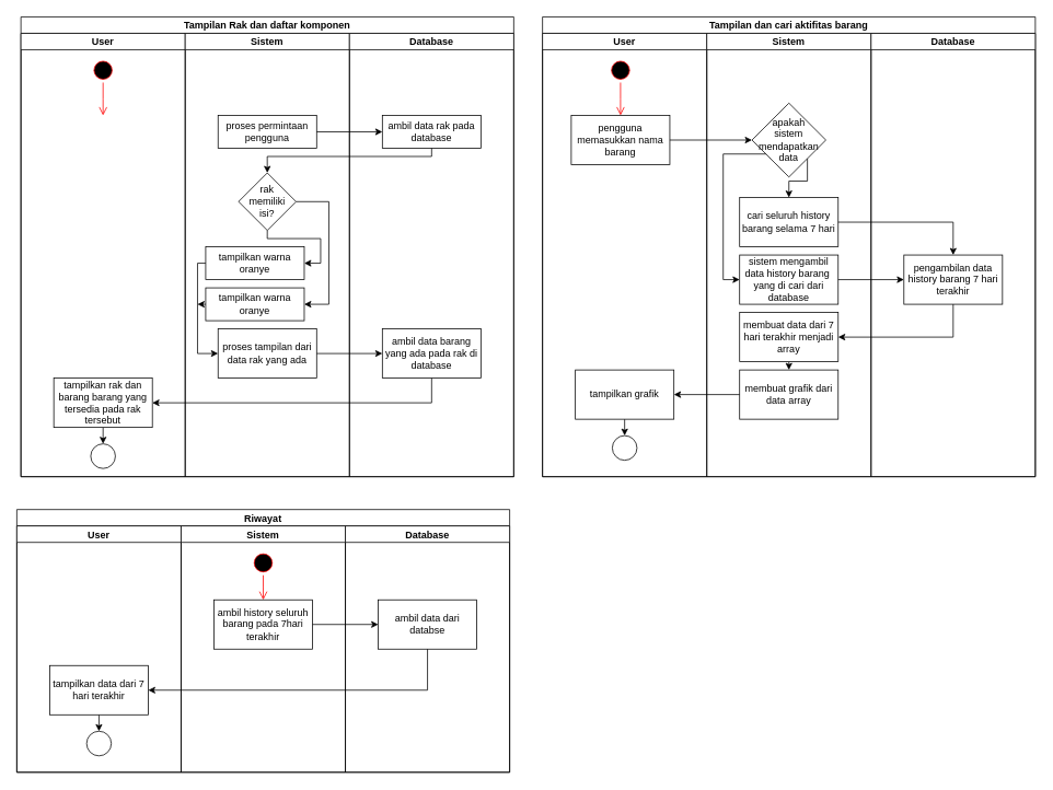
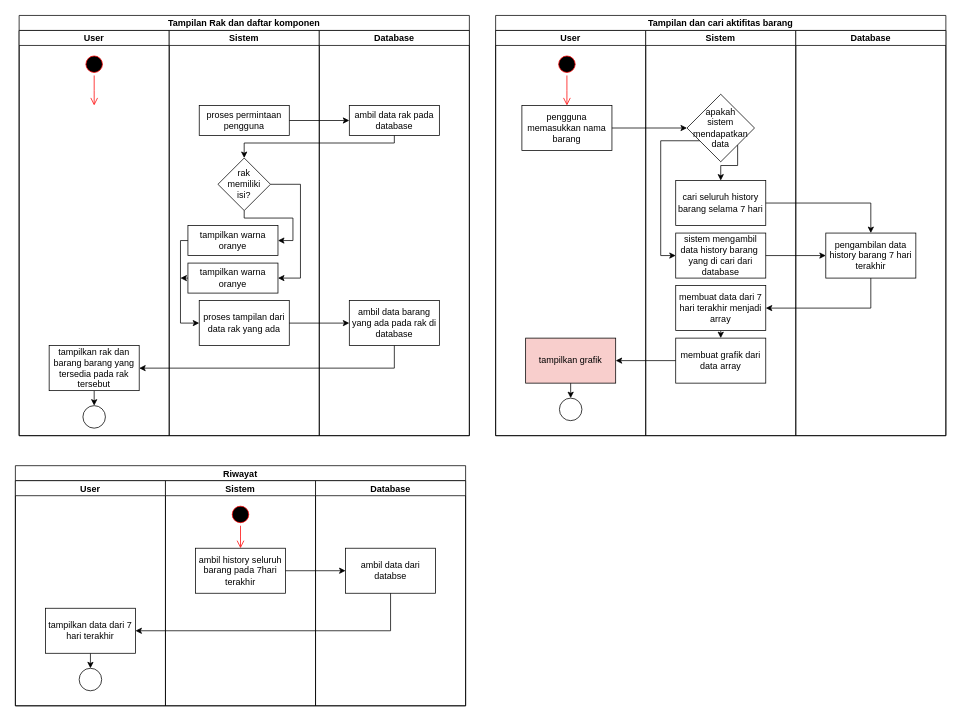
  <mxCell id="0" />
  <mxCell id="1" parent="0" />
  <mxCell id="2" value="Tampilan Rak dan daftar komponen" style="swimlane;childLayout=stackLayout;resizeParent=1;resizeParentMax=0;startSize=20;" parent="1" vertex="1"><mxGeometry x="25" y="20" width="600" height="560" as="geometry" /></mxCell>
  <mxCell id="3" value="User" style="swimlane;startSize=20;" parent="2" vertex="1"><mxGeometry y="20" width="200" height="540" as="geometry" /></mxCell>
  <mxCell id="4" value="" style="edgeStyle=orthogonalEdgeStyle;html=1;verticalAlign=bottom;endArrow=open;endSize=8;strokeColor=#ff0000;rounded=0;" parent="3" source="5" edge="1"><mxGeometry relative="1" as="geometry"><mxPoint x="100" y="100" as="targetPoint" /></mxGeometry></mxCell>
  <mxCell id="5" value="" style="ellipse;html=1;shape=startState;fillColor=#000000;strokeColor=#ff0000;" parent="3" vertex="1"><mxGeometry x="85" y="30" width="30" height="30" as="geometry" /></mxCell>
  <mxCell id="6" style="edgeStyle=orthogonalEdgeStyle;rounded=0;orthogonalLoop=1;jettySize=auto;html=1;exitX=0.5;exitY=1;exitDx=0;exitDy=0;entryX=0.5;entryY=0;entryDx=0;entryDy=0;" parent="3" source="7" target="8" edge="1"><mxGeometry relative="1" as="geometry" /></mxCell>
  <mxCell id="7" value="tampilkan rak dan barang barang yang tersedia pada rak tersebut" style="rounded=0;whiteSpace=wrap;html=1;sketch=0;" parent="3" vertex="1"><mxGeometry x="40" y="420" width="120" height="60" as="geometry" /></mxCell>
  <mxCell id="8" value="" style="ellipse;whiteSpace=wrap;html=1;aspect=fixed;rounded=0;sketch=0;" parent="3" vertex="1"><mxGeometry x="85" y="500" width="30" height="30" as="geometry" /></mxCell>
  <mxCell id="9" value="Sistem" style="swimlane;startSize=20;" parent="2" vertex="1"><mxGeometry x="200" y="20" width="200" height="540" as="geometry" /></mxCell>
  <mxCell id="10" value="proses permintaan pengguna" style="rounded=0;whiteSpace=wrap;html=1;" parent="9" vertex="1"><mxGeometry x="40" y="100" width="120" height="40" as="geometry" /></mxCell>
  <mxCell id="11" value="proses tampilan dari data rak yang ada" style="rounded=0;whiteSpace=wrap;html=1;" parent="9" vertex="1"><mxGeometry x="40" y="360" width="120" height="60" as="geometry" /></mxCell>
  <mxCell id="12" style="edgeStyle=orthogonalEdgeStyle;rounded=0;orthogonalLoop=1;jettySize=auto;html=1;exitX=0.5;exitY=1;exitDx=0;exitDy=0;entryX=1;entryY=0.5;entryDx=0;entryDy=0;" parent="9" source="14" target="16" edge="1"><mxGeometry relative="1" as="geometry"><Array as="points"><mxPoint x="99.94" y="250" /><mxPoint x="164.94" y="250" /><mxPoint x="164.94" y="280" /></Array></mxGeometry></mxCell>
  <mxCell id="13" style="edgeStyle=orthogonalEdgeStyle;rounded=0;orthogonalLoop=1;jettySize=auto;html=1;exitX=1;exitY=0.5;exitDx=0;exitDy=0;entryX=1;entryY=0.5;entryDx=0;entryDy=0;" parent="9" source="14" target="17" edge="1"><mxGeometry relative="1" as="geometry"><Array as="points"><mxPoint x="174.94" y="205" /><mxPoint x="174.94" y="330" /></Array></mxGeometry></mxCell>
  <mxCell id="14" value="rak memiliki isi?" style="rhombus;whiteSpace=wrap;html=1;rounded=0;sketch=0;spacing=5;" parent="9" vertex="1"><mxGeometry x="64.94" y="170" width="70" height="70" as="geometry" /></mxCell>
  <mxCell id="15" style="edgeStyle=orthogonalEdgeStyle;rounded=0;orthogonalLoop=1;jettySize=auto;html=1;exitX=0;exitY=0.5;exitDx=0;exitDy=0;entryX=0;entryY=0.5;entryDx=0;entryDy=0;" parent="9" source="16" target="11" edge="1"><mxGeometry relative="1" as="geometry"><Array as="points"><mxPoint x="15" y="280" /><mxPoint x="15" y="390" /></Array></mxGeometry></mxCell>
  <mxCell id="16" value="tampilkan warna oranye" style="rounded=0;whiteSpace=wrap;html=1;" parent="9" vertex="1"><mxGeometry x="24.94" y="260" width="120" height="40" as="geometry" /></mxCell>
  <mxCell id="17" value="tampilkan warna oranye" style="rounded=0;whiteSpace=wrap;html=1;" parent="9" vertex="1"><mxGeometry x="24.94" y="310" width="120" height="40" as="geometry" /></mxCell>
  <mxCell id="18" value="Database" style="swimlane;startSize=20;" parent="2" vertex="1"><mxGeometry x="400" y="20" width="200" height="540" as="geometry" /></mxCell>
  <mxCell id="19" value="ambil data rak pada database" style="rounded=0;whiteSpace=wrap;html=1;" parent="18" vertex="1"><mxGeometry x="40" y="100" width="120" height="40" as="geometry" /></mxCell>
  <mxCell id="20" value="ambil data barang yang ada pada rak di database" style="rounded=0;whiteSpace=wrap;html=1;sketch=0;" parent="18" vertex="1"><mxGeometry x="40" y="360" width="120" height="60" as="geometry" /></mxCell>
  <mxCell id="21" style="edgeStyle=orthogonalEdgeStyle;rounded=0;orthogonalLoop=1;jettySize=auto;html=1;exitX=1;exitY=0.5;exitDx=0;exitDy=0;entryX=0;entryY=0.5;entryDx=0;entryDy=0;" parent="2" source="10" target="19" edge="1"><mxGeometry relative="1" as="geometry" /></mxCell>
  <mxCell id="22" style="edgeStyle=orthogonalEdgeStyle;rounded=0;orthogonalLoop=1;jettySize=auto;html=1;exitX=0.5;exitY=1;exitDx=0;exitDy=0;entryX=0.5;entryY=0;entryDx=0;entryDy=0;" parent="2" source="19" target="14" edge="1"><mxGeometry relative="1" as="geometry"><Array as="points"><mxPoint x="500" y="170" /><mxPoint x="300" y="170" /></Array></mxGeometry></mxCell>
  <mxCell id="23" style="edgeStyle=orthogonalEdgeStyle;rounded=0;orthogonalLoop=1;jettySize=auto;html=1;exitX=1;exitY=0.5;exitDx=0;exitDy=0;entryX=0;entryY=0.5;entryDx=0;entryDy=0;" parent="2" source="11" target="20" edge="1"><mxGeometry relative="1" as="geometry" /></mxCell>
  <mxCell id="24" style="edgeStyle=orthogonalEdgeStyle;rounded=0;orthogonalLoop=1;jettySize=auto;html=1;exitX=0.5;exitY=1;exitDx=0;exitDy=0;entryX=1;entryY=0.5;entryDx=0;entryDy=0;" parent="2" source="20" target="7" edge="1"><mxGeometry relative="1" as="geometry" /></mxCell>
  <mxCell id="25" style="edgeStyle=orthogonalEdgeStyle;rounded=0;orthogonalLoop=1;jettySize=auto;html=1;exitX=0;exitY=0.5;exitDx=0;exitDy=0;" parent="1" source="17" edge="1"><mxGeometry relative="1" as="geometry"><mxPoint x="240" y="369.471" as="targetPoint" /></mxGeometry></mxCell>
  <mxCell id="26" value="Tampilan dan cari aktifitas barang" style="swimlane;childLayout=stackLayout;resizeParent=1;resizeParentMax=0;startSize=20;rounded=0;sketch=0;" parent="1" vertex="1"><mxGeometry x="660" y="20" width="600" height="560" as="geometry" /></mxCell>
  <mxCell id="27" value="User" style="swimlane;startSize=20;rounded=0;sketch=0;" parent="26" vertex="1"><mxGeometry y="20" width="200" height="540" as="geometry" /></mxCell>
  <mxCell id="28" value="" style="edgeStyle=orthogonalEdgeStyle;html=1;verticalAlign=bottom;endArrow=open;endSize=8;strokeColor=#ff0000;rounded=0;" parent="27" source="29" edge="1"><mxGeometry relative="1" as="geometry"><mxPoint x="95" y="100.0" as="targetPoint" /></mxGeometry></mxCell>
  <mxCell id="29" value="" style="ellipse;html=1;shape=startState;fillColor=#000000;strokeColor=#ff0000;" parent="27" vertex="1"><mxGeometry x="80" y="30" width="30" height="30" as="geometry" /></mxCell>
  <mxCell id="30" value="pengguna memasukkan nama barang" style="rounded=0;whiteSpace=wrap;html=1;sketch=0;" parent="27" vertex="1"><mxGeometry x="35" y="100" width="120" height="60" as="geometry" /></mxCell>
  <mxCell id="31" style="edgeStyle=orthogonalEdgeStyle;rounded=0;orthogonalLoop=1;jettySize=auto;html=1;exitX=0.5;exitY=1;exitDx=0;exitDy=0;entryX=0.5;entryY=0;entryDx=0;entryDy=0;" parent="27" source="32" target="33" edge="1"><mxGeometry relative="1" as="geometry" /></mxCell>
- <mxCell id="32" value="tampilkan grafik" style="rounded=0;whiteSpace=wrap;html=1;sketch=0;" parent="27" vertex="1"><mxGeometry x="40" y="410" width="120" height="60" as="geometry" /></mxCell>
+ <mxCell id="32" value="tampilkan grafik" style="rounded=0;whiteSpace=wrap;html=1;sketch=0;fillColor=#f8cecc;" parent="27" vertex="1"><mxGeometry x="40" y="410" width="120" height="60" as="geometry" /></mxCell>
  <mxCell id="33" value="" style="ellipse;whiteSpace=wrap;html=1;aspect=fixed;rounded=0;sketch=0;" parent="27" vertex="1"><mxGeometry x="85" y="490" width="30" height="30" as="geometry" /></mxCell>
  <mxCell id="34" value="Sistem" style="swimlane;startSize=20;rounded=0;sketch=0;" parent="26" vertex="1"><mxGeometry x="200" y="20" width="200" height="540" as="geometry" /></mxCell>
  <mxCell id="35" value="sistem mengambil data history barang&amp;nbsp; yang di cari dari database" style="rounded=0;whiteSpace=wrap;html=1;sketch=0;" parent="34" vertex="1"><mxGeometry x="40" y="270" width="120" height="60" as="geometry" /></mxCell>
  <mxCell id="36" style="edgeStyle=orthogonalEdgeStyle;rounded=0;orthogonalLoop=1;jettySize=auto;html=1;exitX=0.5;exitY=1;exitDx=0;exitDy=0;entryX=0.5;entryY=0;entryDx=0;entryDy=0;" parent="34" source="37" target="38" edge="1"><mxGeometry relative="1" as="geometry" /></mxCell>
  <mxCell id="37" value="membuat data dari 7 hari terakhir menjadi array" style="rounded=0;whiteSpace=wrap;html=1;sketch=0;" parent="34" vertex="1"><mxGeometry x="40" y="340" width="120" height="60" as="geometry" /></mxCell>
  <mxCell id="38" value="membuat grafik dari data array" style="rounded=0;whiteSpace=wrap;html=1;sketch=0;" parent="34" vertex="1"><mxGeometry x="40" y="410" width="120" height="60" as="geometry" /></mxCell>
  <mxCell id="39" style="edgeStyle=orthogonalEdgeStyle;rounded=0;orthogonalLoop=1;jettySize=auto;html=1;exitX=0;exitY=1;exitDx=0;exitDy=0;entryX=0;entryY=0.5;entryDx=0;entryDy=0;" parent="34" source="41" target="35" edge="1"><mxGeometry relative="1" as="geometry"><Array as="points"><mxPoint x="77" y="147" /><mxPoint x="20" y="147" /><mxPoint x="20" y="300" /></Array></mxGeometry></mxCell>
  <mxCell id="40" style="edgeStyle=orthogonalEdgeStyle;rounded=0;orthogonalLoop=1;jettySize=auto;html=1;exitX=1;exitY=1;exitDx=0;exitDy=0;entryX=0.5;entryY=0;entryDx=0;entryDy=0;" parent="34" source="41" target="42" edge="1"><mxGeometry relative="1" as="geometry"><Array as="points"><mxPoint x="123" y="180" /><mxPoint x="100" y="180" /></Array></mxGeometry></mxCell>
  <mxCell id="41" value="apakah sistem mendapatkan data" style="rhombus;whiteSpace=wrap;html=1;rounded=0;sketch=0;spacing=8;" parent="34" vertex="1"><mxGeometry x="55" y="85" width="90" height="90" as="geometry" /></mxCell>
  <mxCell id="42" value="cari seluruh history barang selama 7 hari" style="rounded=0;whiteSpace=wrap;html=1;sketch=0;" parent="34" vertex="1"><mxGeometry x="40" y="200" width="120" height="60" as="geometry" /></mxCell>
  <mxCell id="43" value="Database" style="swimlane;startSize=20;rounded=0;sketch=0;" parent="26" vertex="1"><mxGeometry x="400" y="20" width="200" height="540" as="geometry" /></mxCell>
  <mxCell id="44" value="pengambilan data history barang 7 hari terakhir" style="rounded=0;whiteSpace=wrap;html=1;sketch=0;" parent="43" vertex="1"><mxGeometry x="40" y="270" width="120" height="60" as="geometry" /></mxCell>
  <mxCell id="45" style="edgeStyle=orthogonalEdgeStyle;rounded=0;orthogonalLoop=1;jettySize=auto;html=1;exitX=1;exitY=0.5;exitDx=0;exitDy=0;entryX=0;entryY=0.5;entryDx=0;entryDy=0;" parent="26" source="35" target="44" edge="1"><mxGeometry relative="1" as="geometry" /></mxCell>
  <mxCell id="46" style="edgeStyle=orthogonalEdgeStyle;rounded=0;orthogonalLoop=1;jettySize=auto;html=1;exitX=0.5;exitY=1;exitDx=0;exitDy=0;entryX=1;entryY=0.5;entryDx=0;entryDy=0;" parent="26" source="44" target="37" edge="1"><mxGeometry relative="1" as="geometry" /></mxCell>
  <mxCell id="47" style="edgeStyle=orthogonalEdgeStyle;rounded=0;orthogonalLoop=1;jettySize=auto;html=1;exitX=0;exitY=0.5;exitDx=0;exitDy=0;entryX=1;entryY=0.5;entryDx=0;entryDy=0;" parent="26" source="38" target="32" edge="1"><mxGeometry relative="1" as="geometry" /></mxCell>
  <mxCell id="48" style="edgeStyle=orthogonalEdgeStyle;rounded=0;orthogonalLoop=1;jettySize=auto;html=1;exitX=1;exitY=0.5;exitDx=0;exitDy=0;" parent="26" source="42" target="44" edge="1"><mxGeometry relative="1" as="geometry" /></mxCell>
  <mxCell id="49" style="edgeStyle=orthogonalEdgeStyle;rounded=0;orthogonalLoop=1;jettySize=auto;html=1;exitX=1;exitY=0.5;exitDx=0;exitDy=0;entryX=0;entryY=0.5;entryDx=0;entryDy=0;" parent="26" source="30" target="41" edge="1"><mxGeometry relative="1" as="geometry" /></mxCell>
  <mxCell id="50" value="Riwayat" style="swimlane;childLayout=stackLayout;resizeParent=1;resizeParentMax=0;startSize=20;rounded=0;sketch=0;" parent="1" vertex="1"><mxGeometry x="20" y="620" width="600" height="320" as="geometry" /></mxCell>
  <mxCell id="51" value="User" style="swimlane;startSize=20;rounded=0;sketch=0;" parent="50" vertex="1"><mxGeometry y="20" width="200" height="300" as="geometry" /></mxCell>
  <mxCell id="52" style="edgeStyle=orthogonalEdgeStyle;rounded=0;orthogonalLoop=1;jettySize=auto;html=1;exitX=0.5;exitY=1;exitDx=0;exitDy=0;entryX=0.5;entryY=0;entryDx=0;entryDy=0;" parent="51" source="53" target="54" edge="1"><mxGeometry relative="1" as="geometry" /></mxCell>
  <mxCell id="53" value="tampilkan data dari 7 hari terakhir" style="rounded=0;whiteSpace=wrap;html=1;sketch=0;" parent="51" vertex="1"><mxGeometry x="40" y="170" width="120" height="60" as="geometry" /></mxCell>
  <mxCell id="54" value="" style="ellipse;whiteSpace=wrap;html=1;aspect=fixed;rounded=0;sketch=0;" parent="51" vertex="1"><mxGeometry x="85" y="250" width="30" height="30" as="geometry" /></mxCell>
  <mxCell id="55" value="Sistem" style="swimlane;startSize=20;rounded=0;sketch=0;" parent="50" vertex="1"><mxGeometry x="200" y="20" width="200" height="300" as="geometry" /></mxCell>
  <mxCell id="56" value="" style="ellipse;html=1;shape=startState;fillColor=#000000;strokeColor=#ff0000;rounded=0;sketch=0;" parent="55" vertex="1"><mxGeometry x="85" y="30" width="30" height="30" as="geometry" /></mxCell>
  <mxCell id="57" value="" style="edgeStyle=orthogonalEdgeStyle;html=1;verticalAlign=bottom;endArrow=open;endSize=8;strokeColor=#ff0000;rounded=0;" parent="55" source="56" edge="1"><mxGeometry relative="1" as="geometry"><mxPoint x="100" y="90" as="targetPoint" /></mxGeometry></mxCell>
  <mxCell id="58" value="ambil history seluruh barang pada 7hari terakhir" style="rounded=0;whiteSpace=wrap;html=1;sketch=0;" parent="55" vertex="1"><mxGeometry x="40" y="90" width="120" height="60" as="geometry" /></mxCell>
  <mxCell id="59" value="Database" style="swimlane;startSize=20;rounded=0;sketch=0;" parent="50" vertex="1"><mxGeometry x="400" y="20" width="200" height="300" as="geometry" /></mxCell>
  <mxCell id="60" value="ambil data dari databse" style="rounded=0;whiteSpace=wrap;html=1;sketch=0;" parent="59" vertex="1"><mxGeometry x="40" y="90" width="120" height="60" as="geometry" /></mxCell>
  <mxCell id="61" style="edgeStyle=orthogonalEdgeStyle;rounded=0;orthogonalLoop=1;jettySize=auto;html=1;exitX=1;exitY=0.5;exitDx=0;exitDy=0;entryX=0;entryY=0.5;entryDx=0;entryDy=0;" parent="50" source="58" target="60" edge="1"><mxGeometry relative="1" as="geometry" /></mxCell>
  <mxCell id="62" style="edgeStyle=orthogonalEdgeStyle;rounded=0;orthogonalLoop=1;jettySize=auto;html=1;exitX=0.5;exitY=1;exitDx=0;exitDy=0;entryX=1;entryY=0.5;entryDx=0;entryDy=0;" parent="50" source="60" target="53" edge="1"><mxGeometry relative="1" as="geometry" /></mxCell>
